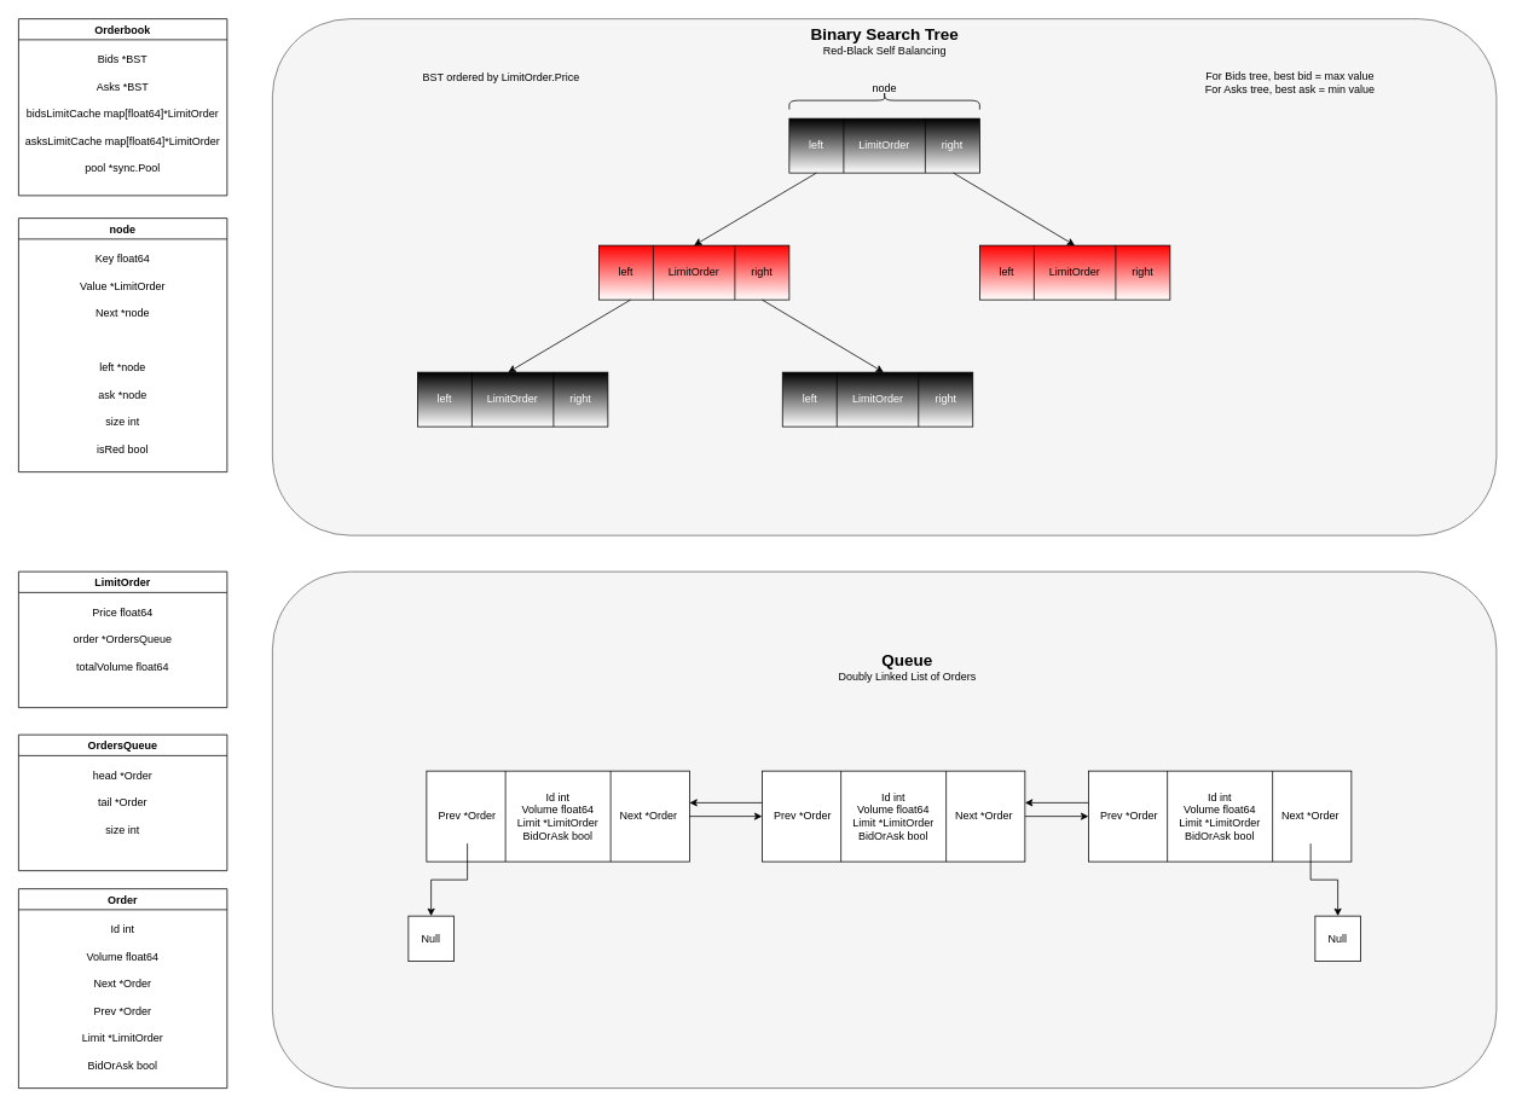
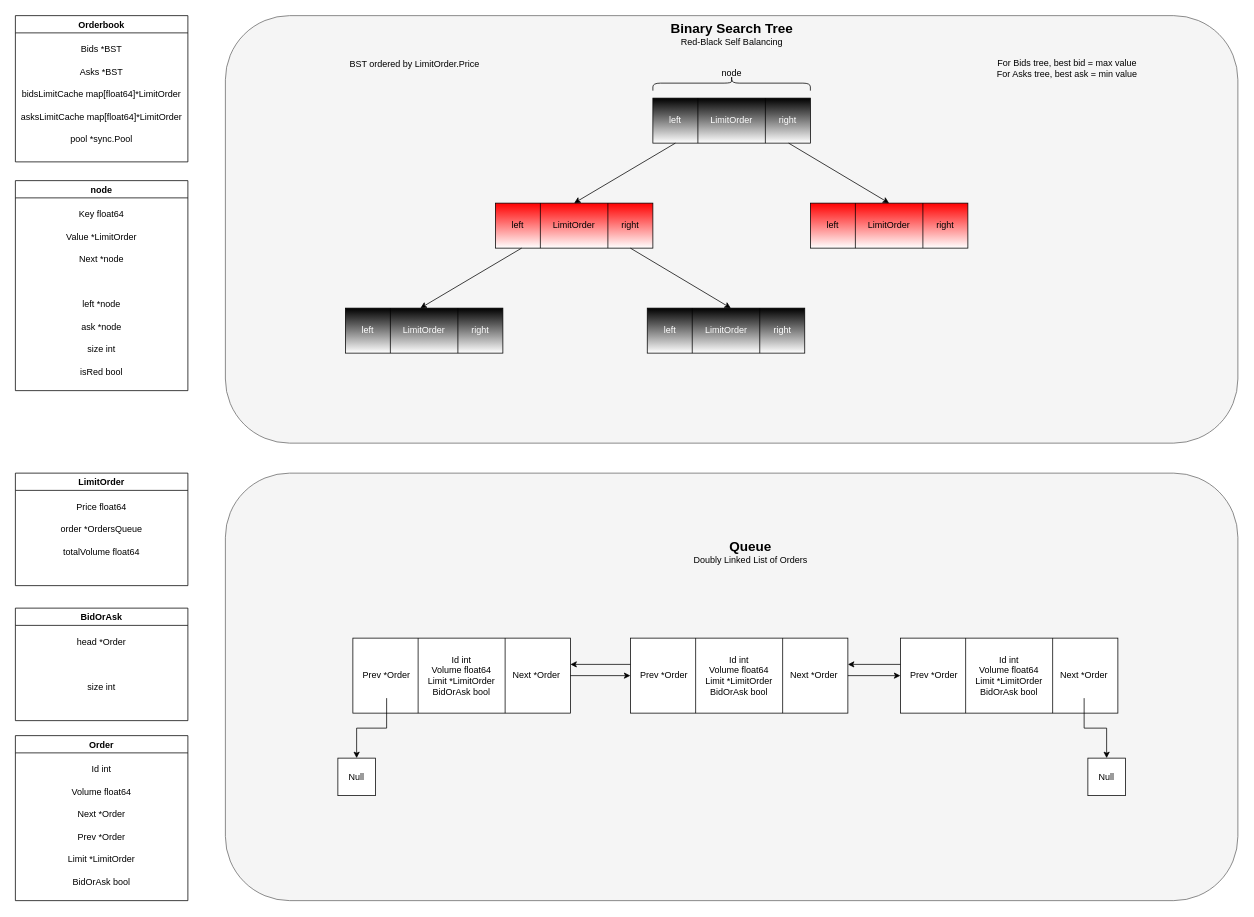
  <mxCell id="0" />
  <mxCell id="1" parent="0" />
  <mxCell id="2" value="" style="rounded=1;whiteSpace=wrap;html=1;fillColor=#f5f5f5;fontColor=#333333;strokeColor=#666666;" vertex="1" parent="1"><mxGeometry x="300" y="630" width="1350" height="570" as="geometry" /></mxCell>
  <mxCell id="3" value="" style="rounded=1;whiteSpace=wrap;html=1;fillColor=#f5f5f5;fontColor=#333333;strokeColor=#666666;" vertex="1" parent="1"><mxGeometry x="300" y="20" width="1350" height="570" as="geometry" /></mxCell>
  <mxCell id="4" value="" style="shape=process;whiteSpace=wrap;html=1;backgroundOutline=1;size=0.286;fillColor=#000000;labelBorderColor=#FFFFFF;gradientColor=#ffffff;" vertex="1" parent="1"><mxGeometry x="870" y="130" width="210" height="60" as="geometry" /></mxCell>
  <mxCell id="5" value="LimitOrder" style="text;html=1;align=center;verticalAlign=middle;whiteSpace=wrap;rounded=0;fontColor=#FFFFFF;" vertex="1" parent="1"><mxGeometry x="945" y="145" width="60" height="30" as="geometry" /></mxCell>
  <mxCell id="6" value="left" style="text;html=1;align=center;verticalAlign=middle;whiteSpace=wrap;rounded=0;fontColor=#FFFFFF;" vertex="1" parent="1"><mxGeometry x="870" y="145" width="60" height="30" as="geometry" /></mxCell>
  <mxCell id="7" value="right" style="text;html=1;align=center;verticalAlign=middle;whiteSpace=wrap;rounded=0;fontColor=#FFFFFF;" vertex="1" parent="1"><mxGeometry x="1020" y="145" width="60" height="30" as="geometry" /></mxCell>
  <mxCell id="8" value="" style="shape=process;whiteSpace=wrap;html=1;backgroundOutline=1;size=0.286;gradientColor=#ffffff;fillColor=#FF0000;" vertex="1" parent="1"><mxGeometry x="660" y="270" width="210" height="60" as="geometry" /></mxCell>
  <mxCell id="9" value="LimitOrder" style="text;html=1;strokeColor=none;fillColor=none;align=center;verticalAlign=middle;whiteSpace=wrap;rounded=0;" vertex="1" parent="1"><mxGeometry x="735" y="285" width="60" height="30" as="geometry" /></mxCell>
  <mxCell id="10" value="left" style="text;html=1;strokeColor=none;fillColor=none;align=center;verticalAlign=middle;whiteSpace=wrap;rounded=0;" vertex="1" parent="1"><mxGeometry x="660" y="285" width="60" height="30" as="geometry" /></mxCell>
  <mxCell id="11" value="right" style="text;html=1;strokeColor=none;fillColor=none;align=center;verticalAlign=middle;whiteSpace=wrap;rounded=0;" vertex="1" parent="1"><mxGeometry x="810" y="285" width="60" height="30" as="geometry" /></mxCell>
  <mxCell id="12" value="" style="shape=process;whiteSpace=wrap;html=1;backgroundOutline=1;size=0.286;gradientColor=#ffffff;fillColor=#FF0000;" vertex="1" parent="1"><mxGeometry x="1080" y="270" width="210" height="60" as="geometry" /></mxCell>
  <mxCell id="13" value="LimitOrder" style="text;html=1;strokeColor=none;fillColor=none;align=center;verticalAlign=middle;whiteSpace=wrap;rounded=0;" vertex="1" parent="1"><mxGeometry x="1155" y="285" width="60" height="30" as="geometry" /></mxCell>
  <mxCell id="14" value="left" style="text;html=1;strokeColor=none;fillColor=none;align=center;verticalAlign=middle;whiteSpace=wrap;rounded=0;" vertex="1" parent="1"><mxGeometry x="1080" y="285" width="60" height="30" as="geometry" /></mxCell>
  <mxCell id="15" value="right" style="text;html=1;strokeColor=none;fillColor=none;align=center;verticalAlign=middle;whiteSpace=wrap;rounded=0;" vertex="1" parent="1"><mxGeometry x="1230" y="285" width="60" height="30" as="geometry" /></mxCell>
  <mxCell id="16" value="" style="endArrow=classic;html=1;rounded=0;entryX=0.5;entryY=0;entryDx=0;entryDy=0;" edge="1" parent="1" target="8"><mxGeometry width="50" height="50" relative="1" as="geometry"><mxPoint x="900" y="190" as="sourcePoint" /><mxPoint x="1080" y="370" as="targetPoint" /></mxGeometry></mxCell>
  <mxCell id="17" value="" style="endArrow=classic;html=1;rounded=0;exitX=0.862;exitY=1;exitDx=0;exitDy=0;exitPerimeter=0;entryX=0.5;entryY=0;entryDx=0;entryDy=0;" edge="1" parent="1" source="4" target="12"><mxGeometry width="50" height="50" relative="1" as="geometry"><mxPoint x="1030" y="420" as="sourcePoint" /><mxPoint x="1080" y="370" as="targetPoint" /></mxGeometry></mxCell>
  <mxCell id="18" value="LimitOrder" style="swimlane;" vertex="1" parent="1"><mxGeometry x="20" y="630" width="230" height="150" as="geometry" /></mxCell>
  <mxCell id="19" value="Price float64" style="text;html=1;strokeColor=none;fillColor=none;align=center;verticalAlign=middle;whiteSpace=wrap;rounded=0;" vertex="1" parent="18"><mxGeometry y="30" width="230" height="30" as="geometry" /></mxCell>
  <mxCell id="20" value="order *OrdersQueue" style="text;html=1;strokeColor=none;fillColor=none;align=center;verticalAlign=middle;whiteSpace=wrap;rounded=0;" vertex="1" parent="18"><mxGeometry y="60" width="230" height="30" as="geometry" /></mxCell>
  <mxCell id="21" value="totalVolume float64" style="text;html=1;strokeColor=none;fillColor=none;align=center;verticalAlign=middle;whiteSpace=wrap;rounded=0;" vertex="1" parent="18"><mxGeometry y="90" width="230" height="30" as="geometry" /></mxCell>
  <mxCell id="22" value="" style="shape=process;whiteSpace=wrap;html=1;backgroundOutline=1;size=0.3;" vertex="1" parent="1"><mxGeometry x="470" y="850" width="290" height="100" as="geometry" /></mxCell>
- <mxCell id="23" value="OrdersQueue" style="swimlane;" vertex="1" parent="1"><mxGeometry x="20" y="810" width="230" height="150" as="geometry" /></mxCell>
+ <mxCell id="23" value="BidOrAsk" style="swimlane;" vertex="1" parent="1"><mxGeometry x="20" y="810" width="230" height="150" as="geometry" /></mxCell>
  <mxCell id="24" value="head *Order" style="text;html=1;strokeColor=none;fillColor=none;align=center;verticalAlign=middle;whiteSpace=wrap;rounded=0;" vertex="1" parent="23"><mxGeometry y="30" width="230" height="30" as="geometry" /></mxCell>
- <mxCell id="25" value="tail *Order" style="text;html=1;strokeColor=none;fillColor=none;align=center;verticalAlign=middle;whiteSpace=wrap;rounded=0;" vertex="1" parent="23"><mxGeometry y="60" width="230" height="30" as="geometry" /></mxCell>
  <mxCell id="26" value="size int" style="text;html=1;strokeColor=none;fillColor=none;align=center;verticalAlign=middle;whiteSpace=wrap;rounded=0;" vertex="1" parent="23"><mxGeometry y="90" width="230" height="30" as="geometry" /></mxCell>
  <mxCell id="27" value="Id int&lt;br&gt;Volume float64&lt;br&gt;Limit *LimitOrder&lt;br&gt;BidOrAsk bool" style="text;html=1;strokeColor=none;fillColor=none;align=center;verticalAlign=middle;whiteSpace=wrap;rounded=0;" vertex="1" parent="1"><mxGeometry x="559" y="860" width="112" height="80" as="geometry" /></mxCell>
  <mxCell id="28" style="edgeStyle=orthogonalEdgeStyle;rounded=0;orthogonalLoop=1;jettySize=auto;html=1;exitX=0.5;exitY=1;exitDx=0;exitDy=0;entryX=0.5;entryY=0;entryDx=0;entryDy=0;" edge="1" parent="1" source="29" target="49"><mxGeometry relative="1" as="geometry" /></mxCell>
  <mxCell id="29" value="Prev *Order" style="text;html=1;strokeColor=none;fillColor=none;align=center;verticalAlign=middle;whiteSpace=wrap;rounded=0;" vertex="1" parent="1"><mxGeometry x="470" y="870" width="90" height="60" as="geometry" /></mxCell>
  <mxCell id="30" value="Next *Order" style="text;html=1;strokeColor=none;fillColor=none;align=center;verticalAlign=middle;whiteSpace=wrap;rounded=0;" vertex="1" parent="1"><mxGeometry x="670" y="870" width="90" height="60" as="geometry" /></mxCell>
  <mxCell id="31" value="Orderbook" style="swimlane;" vertex="1" parent="1"><mxGeometry x="20" y="20" width="230" height="195" as="geometry"><mxRectangle x="20" y="25" width="90" height="23" as="alternateBounds" /></mxGeometry></mxCell>
  <mxCell id="32" value="Bids *BST" style="text;html=1;strokeColor=none;fillColor=none;align=center;verticalAlign=middle;whiteSpace=wrap;rounded=0;" vertex="1" parent="31"><mxGeometry y="30" width="230" height="30" as="geometry" /></mxCell>
  <mxCell id="33" value="Asks *BST" style="text;html=1;strokeColor=none;fillColor=none;align=center;verticalAlign=middle;whiteSpace=wrap;rounded=0;" vertex="1" parent="31"><mxGeometry y="60" width="230" height="30" as="geometry" /></mxCell>
  <mxCell id="34" value="bidsLimitCache map[float64]*LimitOrder" style="text;html=1;strokeColor=none;fillColor=none;align=center;verticalAlign=middle;whiteSpace=wrap;rounded=0;" vertex="1" parent="31"><mxGeometry y="90" width="230" height="30" as="geometry" /></mxCell>
  <mxCell id="35" value="asksLimitCache map[float64]*LimitOrder" style="text;html=1;strokeColor=none;fillColor=none;align=center;verticalAlign=middle;whiteSpace=wrap;rounded=0;" vertex="1" parent="31"><mxGeometry y="120" width="230" height="30" as="geometry" /></mxCell>
  <mxCell id="36" value="pool *sync.Pool" style="text;html=1;strokeColor=none;fillColor=none;align=center;verticalAlign=middle;whiteSpace=wrap;rounded=0;" vertex="1" parent="31"><mxGeometry y="150" width="230" height="30" as="geometry" /></mxCell>
  <mxCell id="37" value="" style="shape=process;whiteSpace=wrap;html=1;backgroundOutline=1;size=0.3;" vertex="1" parent="1"><mxGeometry x="840" y="850" width="290" height="100" as="geometry" /></mxCell>
  <mxCell id="38" value="Id int&lt;br&gt;Volume float64&lt;br&gt;Limit *LimitOrder&lt;br&gt;BidOrAsk bool" style="text;html=1;strokeColor=none;fillColor=none;align=center;verticalAlign=middle;whiteSpace=wrap;rounded=0;" vertex="1" parent="1"><mxGeometry x="929" y="860" width="112" height="80" as="geometry" /></mxCell>
  <mxCell id="39" value="Prev *Order" style="text;html=1;strokeColor=none;fillColor=none;align=center;verticalAlign=middle;whiteSpace=wrap;rounded=0;" vertex="1" parent="1"><mxGeometry x="840" y="870" width="90" height="60" as="geometry" /></mxCell>
  <mxCell id="40" value="Next *Order" style="text;html=1;strokeColor=none;fillColor=none;align=center;verticalAlign=middle;whiteSpace=wrap;rounded=0;" vertex="1" parent="1"><mxGeometry x="1040" y="870" width="90" height="60" as="geometry" /></mxCell>
  <mxCell id="41" value="" style="endArrow=classic;html=1;rounded=0;exitX=1;exitY=0.5;exitDx=0;exitDy=0;entryX=0;entryY=0.5;entryDx=0;entryDy=0;" edge="1" parent="1" source="30" target="39"><mxGeometry width="50" height="50" relative="1" as="geometry"><mxPoint x="620" y="690" as="sourcePoint" /><mxPoint x="670" y="640" as="targetPoint" /></mxGeometry></mxCell>
  <mxCell id="42" value="" style="shape=process;whiteSpace=wrap;html=1;backgroundOutline=1;size=0.3;" vertex="1" parent="1"><mxGeometry x="1200" y="850" width="290" height="100" as="geometry" /></mxCell>
  <mxCell id="43" value="Id int&lt;br&gt;Volume float64&lt;br&gt;Limit *LimitOrder&lt;br&gt;BidOrAsk bool" style="text;html=1;strokeColor=none;fillColor=none;align=center;verticalAlign=middle;whiteSpace=wrap;rounded=0;" vertex="1" parent="1"><mxGeometry x="1289" y="860" width="112" height="80" as="geometry" /></mxCell>
  <mxCell id="44" value="Prev *Order" style="text;html=1;strokeColor=none;fillColor=none;align=center;verticalAlign=middle;whiteSpace=wrap;rounded=0;" vertex="1" parent="1"><mxGeometry x="1200" y="870" width="90" height="60" as="geometry" /></mxCell>
  <mxCell id="45" style="edgeStyle=orthogonalEdgeStyle;rounded=0;orthogonalLoop=1;jettySize=auto;html=1;exitX=0.5;exitY=1;exitDx=0;exitDy=0;entryX=0.5;entryY=0;entryDx=0;entryDy=0;" edge="1" parent="1" source="46" target="51"><mxGeometry relative="1" as="geometry" /></mxCell>
  <mxCell id="46" value="Next *Order" style="text;html=1;strokeColor=none;fillColor=none;align=center;verticalAlign=middle;whiteSpace=wrap;rounded=0;" vertex="1" parent="1"><mxGeometry x="1400" y="870" width="90" height="60" as="geometry" /></mxCell>
  <mxCell id="47" value="" style="endArrow=classic;html=1;rounded=0;exitX=1;exitY=0.5;exitDx=0;exitDy=0;entryX=0;entryY=0.5;entryDx=0;entryDy=0;" edge="1" parent="1" source="40" target="44"><mxGeometry width="50" height="50" relative="1" as="geometry"><mxPoint x="1130" y="990" as="sourcePoint" /><mxPoint x="1210" y="990" as="targetPoint" /></mxGeometry></mxCell>
  <mxCell id="48" value="" style="whiteSpace=wrap;html=1;aspect=fixed;" vertex="1" parent="1"><mxGeometry x="450" y="1010" width="50" height="50" as="geometry" /></mxCell>
  <mxCell id="49" value="Null" style="text;html=1;strokeColor=none;fillColor=none;align=center;verticalAlign=middle;whiteSpace=wrap;rounded=0;" vertex="1" parent="1"><mxGeometry x="450" y="1010" width="50" height="50" as="geometry" /></mxCell>
  <mxCell id="50" value="" style="whiteSpace=wrap;html=1;aspect=fixed;" vertex="1" parent="1"><mxGeometry x="1450" y="1010" width="50" height="50" as="geometry" /></mxCell>
  <mxCell id="51" value="Null" style="text;html=1;strokeColor=none;fillColor=none;align=center;verticalAlign=middle;whiteSpace=wrap;rounded=0;" vertex="1" parent="1"><mxGeometry x="1450" y="1010" width="50" height="50" as="geometry" /></mxCell>
  <mxCell id="52" value="&lt;font style=&quot;font-size: 18px;&quot;&gt;&lt;b&gt;Binary Search Tree&lt;/b&gt;&lt;/font&gt;&lt;br&gt;Red-Black Self Balancing" style="text;html=1;strokeColor=none;fillColor=none;align=center;verticalAlign=middle;whiteSpace=wrap;rounded=0;" vertex="1" parent="1"><mxGeometry x="862.5" y="20" width="225" height="50" as="geometry" /></mxCell>
  <mxCell id="53" value="&lt;font style=&quot;font-size: 12px;&quot;&gt;node&lt;/font&gt;" style="text;html=1;strokeColor=none;fillColor=none;align=center;verticalAlign=middle;whiteSpace=wrap;rounded=0;fontSize=18;" vertex="1" parent="1"><mxGeometry x="917.5" y="80" width="115" height="30" as="geometry" /></mxCell>
  <mxCell id="54" value="" style="shape=curlyBracket;whiteSpace=wrap;html=1;rounded=1;fontSize=18;direction=south;" vertex="1" parent="1"><mxGeometry x="870" y="100" width="210" height="20" as="geometry" /></mxCell>
  <mxCell id="55" value="node" style="swimlane;" vertex="1" parent="1"><mxGeometry x="20" y="240" width="230" height="280" as="geometry"><mxRectangle x="20" y="25" width="90" height="23" as="alternateBounds" /></mxGeometry></mxCell>
  <mxCell id="56" value="Key float64" style="text;html=1;strokeColor=none;fillColor=none;align=center;verticalAlign=middle;whiteSpace=wrap;rounded=0;" vertex="1" parent="55"><mxGeometry y="30" width="230" height="30" as="geometry" /></mxCell>
  <mxCell id="57" value="Value *LimitOrder" style="text;html=1;strokeColor=none;fillColor=none;align=center;verticalAlign=middle;whiteSpace=wrap;rounded=0;" vertex="1" parent="55"><mxGeometry y="60" width="230" height="30" as="geometry" /></mxCell>
  <mxCell id="58" value="Next *node" style="text;html=1;strokeColor=none;fillColor=none;align=center;verticalAlign=middle;whiteSpace=wrap;rounded=0;" vertex="1" parent="55"><mxGeometry y="90" width="230" height="30" as="geometry" /></mxCell>
  <mxCell id="59" value="left *node" style="text;html=1;strokeColor=none;fillColor=none;align=center;verticalAlign=middle;whiteSpace=wrap;rounded=0;" vertex="1" parent="55"><mxGeometry y="150" width="230" height="30" as="geometry" /></mxCell>
  <mxCell id="60" value="ask *node" style="text;html=1;strokeColor=none;fillColor=none;align=center;verticalAlign=middle;whiteSpace=wrap;rounded=0;" vertex="1" parent="55"><mxGeometry y="180" width="230" height="30" as="geometry" /></mxCell>
  <mxCell id="61" value="size int" style="text;html=1;strokeColor=none;fillColor=none;align=center;verticalAlign=middle;whiteSpace=wrap;rounded=0;" vertex="1" parent="55"><mxGeometry y="210" width="230" height="30" as="geometry" /></mxCell>
  <mxCell id="62" value="isRed bool" style="text;html=1;strokeColor=none;fillColor=none;align=center;verticalAlign=middle;whiteSpace=wrap;rounded=0;" vertex="1" parent="55"><mxGeometry y="240" width="230" height="30" as="geometry" /></mxCell>
  <mxCell id="63" value="" style="shape=process;whiteSpace=wrap;html=1;backgroundOutline=1;size=0.286;fillColor=#000000;labelBorderColor=#FFFFFF;gradientColor=#ffffff;" vertex="1" parent="1"><mxGeometry x="460" y="410" width="210" height="60" as="geometry" /></mxCell>
  <mxCell id="64" value="LimitOrder" style="text;html=1;align=center;verticalAlign=middle;whiteSpace=wrap;rounded=0;fontColor=#FFFFFF;" vertex="1" parent="1"><mxGeometry x="535" y="425" width="60" height="30" as="geometry" /></mxCell>
  <mxCell id="65" value="left" style="text;html=1;align=center;verticalAlign=middle;whiteSpace=wrap;rounded=0;fontColor=#FFFFFF;" vertex="1" parent="1"><mxGeometry x="460" y="425" width="60" height="30" as="geometry" /></mxCell>
  <mxCell id="66" value="right" style="text;html=1;align=center;verticalAlign=middle;whiteSpace=wrap;rounded=0;fontColor=#FFFFFF;" vertex="1" parent="1"><mxGeometry x="610" y="425" width="60" height="30" as="geometry" /></mxCell>
  <mxCell id="67" value="" style="shape=process;whiteSpace=wrap;html=1;backgroundOutline=1;size=0.286;fillColor=#000000;labelBorderColor=#FFFFFF;gradientColor=#ffffff;" vertex="1" parent="1"><mxGeometry x="862.5" y="410" width="210" height="60" as="geometry" /></mxCell>
  <mxCell id="68" value="LimitOrder" style="text;html=1;align=center;verticalAlign=middle;whiteSpace=wrap;rounded=0;fontColor=#FFFFFF;" vertex="1" parent="1"><mxGeometry x="937.5" y="425" width="60" height="30" as="geometry" /></mxCell>
  <mxCell id="69" value="left" style="text;html=1;align=center;verticalAlign=middle;whiteSpace=wrap;rounded=0;fontColor=#FFFFFF;" vertex="1" parent="1"><mxGeometry x="862.5" y="425" width="60" height="30" as="geometry" /></mxCell>
  <mxCell id="70" value="right" style="text;html=1;align=center;verticalAlign=middle;whiteSpace=wrap;rounded=0;fontColor=#FFFFFF;" vertex="1" parent="1"><mxGeometry x="1012.5" y="425" width="60" height="30" as="geometry" /></mxCell>
  <mxCell id="71" value="" style="endArrow=classic;html=1;rounded=0;entryX=0.5;entryY=0;entryDx=0;entryDy=0;" edge="1" parent="1"><mxGeometry width="50" height="50" relative="1" as="geometry"><mxPoint x="695" y="330" as="sourcePoint" /><mxPoint x="560" y="410" as="targetPoint" /></mxGeometry></mxCell>
  <mxCell id="72" value="" style="endArrow=classic;html=1;rounded=0;exitX=0.862;exitY=1;exitDx=0;exitDy=0;exitPerimeter=0;entryX=0.5;entryY=0;entryDx=0;entryDy=0;" edge="1" parent="1"><mxGeometry width="50" height="50" relative="1" as="geometry"><mxPoint x="840" y="330" as="sourcePoint" /><mxPoint x="973.98" y="410" as="targetPoint" /></mxGeometry></mxCell>
  <mxCell id="73" value="&lt;font color=&quot;#000000&quot;&gt;BST ordered by LimitOrder.Price&lt;/font&gt;" style="text;html=1;strokeColor=none;fillColor=none;align=center;verticalAlign=middle;whiteSpace=wrap;rounded=0;labelBorderColor=none;fontSize=12;fontColor=#FFFFFF;" vertex="1" parent="1"><mxGeometry x="405" y="70" width="295" height="30" as="geometry" /></mxCell>
  <mxCell id="74" value="&lt;font color=&quot;#000000&quot;&gt;For Bids tree, best bid = max value&lt;br&gt;For Asks tree, best ask = min value&lt;br&gt;&lt;/font&gt;" style="text;html=1;strokeColor=none;fillColor=none;align=center;verticalAlign=middle;whiteSpace=wrap;rounded=0;labelBorderColor=none;fontSize=12;fontColor=#FFFFFF;" vertex="1" parent="1"><mxGeometry x="1275" y="70" width="295" height="40" as="geometry" /></mxCell>
  <mxCell id="75" value="Order" style="swimlane;" vertex="1" parent="1"><mxGeometry x="20" y="980" width="230" height="220" as="geometry" /></mxCell>
  <mxCell id="76" value="Id int" style="text;html=1;strokeColor=none;fillColor=none;align=center;verticalAlign=middle;whiteSpace=wrap;rounded=0;" vertex="1" parent="75"><mxGeometry y="30" width="230" height="30" as="geometry" /></mxCell>
  <mxCell id="77" value="Volume float64" style="text;html=1;strokeColor=none;fillColor=none;align=center;verticalAlign=middle;whiteSpace=wrap;rounded=0;" vertex="1" parent="75"><mxGeometry y="60" width="230" height="30" as="geometry" /></mxCell>
  <mxCell id="78" value="Next *Order" style="text;html=1;strokeColor=none;fillColor=none;align=center;verticalAlign=middle;whiteSpace=wrap;rounded=0;" vertex="1" parent="75"><mxGeometry y="90" width="230" height="30" as="geometry" /></mxCell>
  <mxCell id="79" value="Prev *Order" style="text;html=1;strokeColor=none;fillColor=none;align=center;verticalAlign=middle;whiteSpace=wrap;rounded=0;" vertex="1" parent="75"><mxGeometry y="120" width="230" height="30" as="geometry" /></mxCell>
  <mxCell id="80" value="Limit *LimitOrder" style="text;html=1;strokeColor=none;fillColor=none;align=center;verticalAlign=middle;whiteSpace=wrap;rounded=0;" vertex="1" parent="75"><mxGeometry y="150" width="230" height="30" as="geometry" /></mxCell>
  <mxCell id="81" value="BidOrAsk bool" style="text;html=1;strokeColor=none;fillColor=none;align=center;verticalAlign=middle;whiteSpace=wrap;rounded=0;" vertex="1" parent="75"><mxGeometry y="180" width="230" height="30" as="geometry" /></mxCell>
  <mxCell id="82" value="&lt;font style=&quot;font-size: 18px;&quot;&gt;&lt;b&gt;Queue&lt;/b&gt;&lt;/font&gt;&lt;br&gt;Doubly Linked List of Orders" style="text;html=1;strokeColor=none;fillColor=none;align=center;verticalAlign=middle;whiteSpace=wrap;rounded=0;" vertex="1" parent="1"><mxGeometry x="887.5" y="710" width="225" height="50" as="geometry" /></mxCell>
  <mxCell id="83" value="" style="endArrow=classic;html=1;rounded=0;labelBackgroundColor=none;labelBorderColor=default;fontSize=12;fontColor=default;endSize=6;strokeColor=#000000;strokeWidth=1;jumpSize=6;exitX=0;exitY=0.25;exitDx=0;exitDy=0;entryX=1;entryY=0.25;entryDx=0;entryDy=0;" edge="1" parent="1" source="39" target="30"><mxGeometry width="50" height="50" relative="1" as="geometry"><mxPoint x="800" y="690" as="sourcePoint" /><mxPoint x="850" y="640" as="targetPoint" /></mxGeometry></mxCell>
  <mxCell id="84" value="" style="endArrow=classic;html=1;rounded=0;labelBackgroundColor=none;labelBorderColor=default;fontSize=12;fontColor=default;endSize=6;strokeColor=#000000;strokeWidth=1;jumpSize=6;exitX=0;exitY=0.25;exitDx=0;exitDy=0;entryX=1;entryY=0.25;entryDx=0;entryDy=0;" edge="1" parent="1" source="44" target="40"><mxGeometry width="50" height="50" relative="1" as="geometry"><mxPoint x="1200" y="804.5" as="sourcePoint" /><mxPoint x="1120" y="804.5" as="targetPoint" /></mxGeometry></mxCell>
